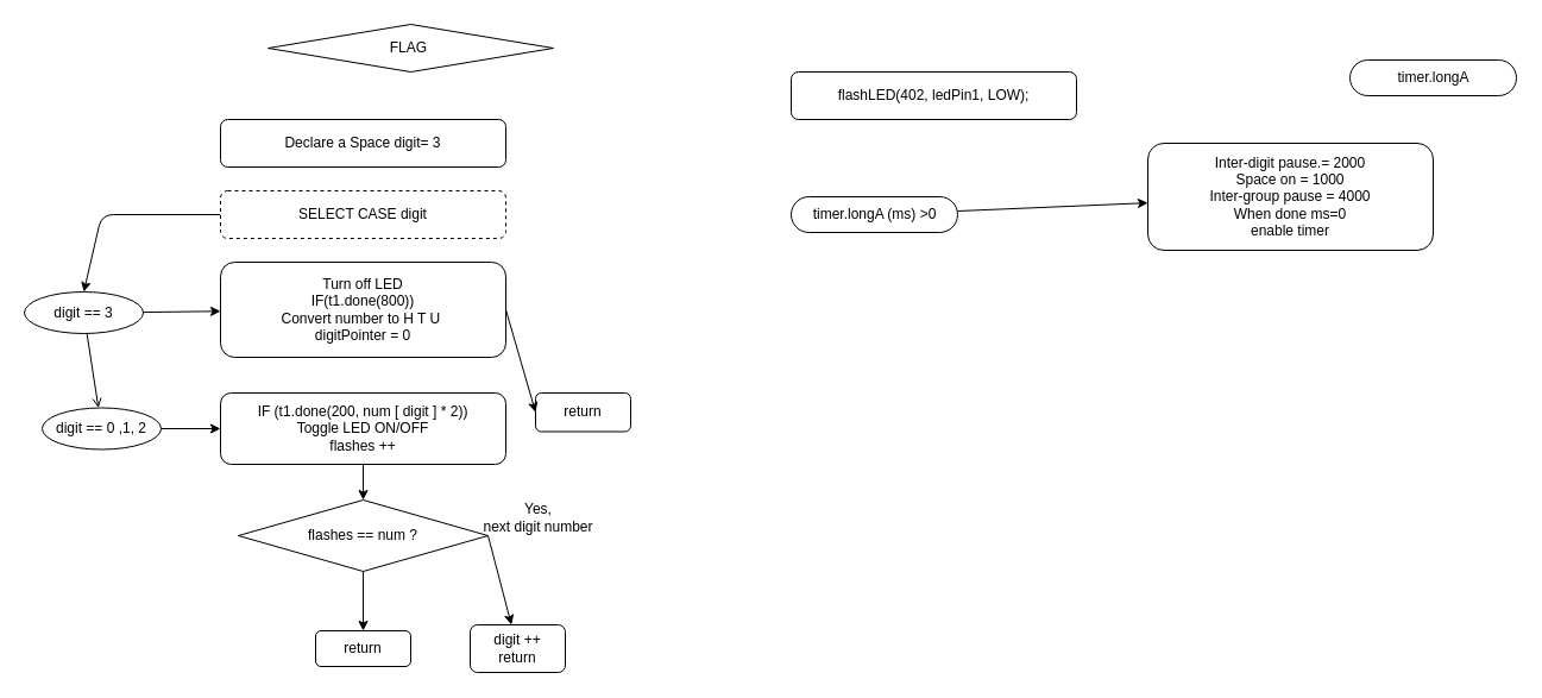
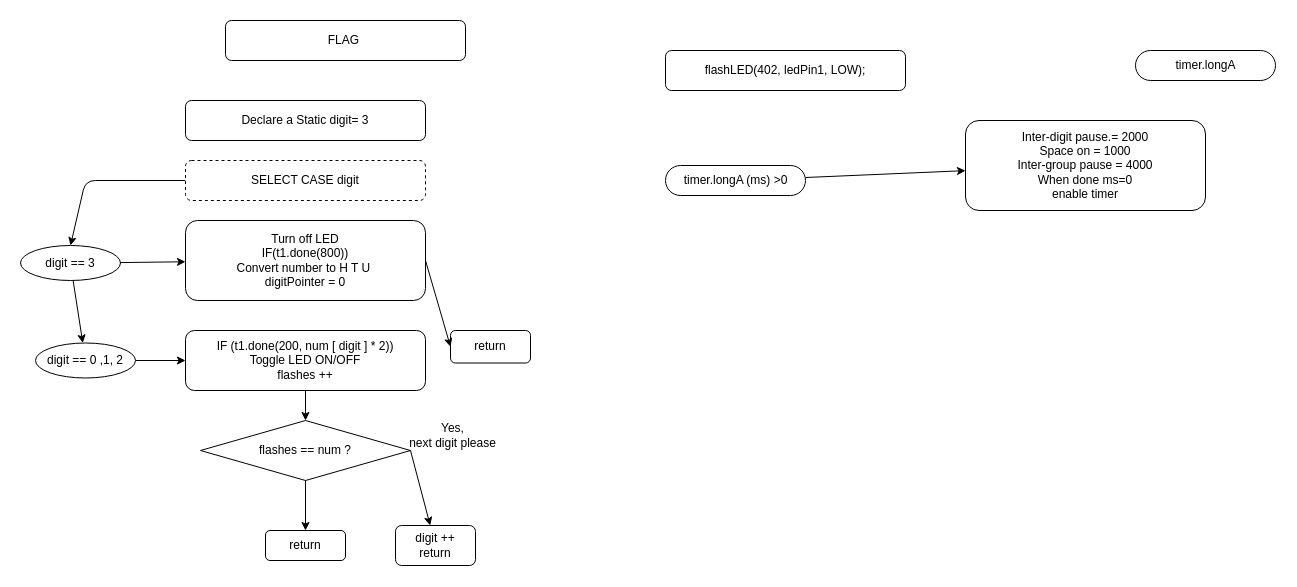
  <mxCell id="0" />
  <mxCell id="1" parent="0" />
  <mxCell id="2" value="digit&amp;nbsp;++&lt;br&gt;return" style="rounded=1;whiteSpace=wrap;html=1;" parent="1" vertex="1"><mxGeometry x="395" y="525" width="80" height="40" as="geometry" /></mxCell>
  <mxCell id="3" value="return" style="rounded=1;whiteSpace=wrap;html=1;" parent="1" vertex="1"><mxGeometry x="450" y="330" width="80" height="32.5" as="geometry" /></mxCell>
  <mxCell id="4" value="return" style="rounded=1;whiteSpace=wrap;html=1;" parent="1" vertex="1"><mxGeometry x="265" y="530" width="80" height="30" as="geometry" /></mxCell>
  <mxCell id="5" value="" style="edgeStyle=none;html=1;" parent="1" source="6" target="20" edge="1"><mxGeometry relative="1" as="geometry" /></mxCell>
  <mxCell id="6" value="IF (t1.done(200, num [ digit ] * 2))&lt;br&gt;Toggle LED ON/OFF&lt;br&gt;flashes ++" style="rounded=1;whiteSpace=wrap;html=1;" parent="1" vertex="1"><mxGeometry x="185" y="330" width="240" height="60" as="geometry" /></mxCell>
  <mxCell id="7" style="edgeStyle=none;html=1;entryX=0.5;entryY=0;entryDx=0;entryDy=0;exitX=0;exitY=0.5;exitDx=0;exitDy=0;" parent="1" source="8" target="15" edge="1"><mxGeometry relative="1" as="geometry"><Array as="points"><mxPoint x="85" y="180" /></Array></mxGeometry></mxCell>
  <mxCell id="8" value="SELECT CASE digit" style="rounded=1;whiteSpace=wrap;html=1;dashed=1;" parent="1" vertex="1"><mxGeometry x="185" y="160" width="240" height="40" as="geometry" /></mxCell>
- <mxCell id="9" value="Declare a Space digit= 3" style="rounded=1;whiteSpace=wrap;html=1;" parent="1" vertex="1"><mxGeometry x="185" y="100" width="240" height="40" as="geometry" /></mxCell>
+ <mxCell id="9" value="Declare a Static digit= 3" style="rounded=1;whiteSpace=wrap;html=1;" parent="1" vertex="1"><mxGeometry x="185" y="100" width="240" height="40" as="geometry" /></mxCell>
  <mxCell id="10" value="" style="edgeStyle=none;html=1;entryX=0;entryY=0.5;entryDx=0;entryDy=0;exitX=1;exitY=0.5;exitDx=0;exitDy=0;" parent="1" source="11" target="3" edge="1"><mxGeometry relative="1" as="geometry"><mxPoint x="485" y="260" as="targetPoint" /></mxGeometry></mxCell>
  <mxCell id="11" value="Turn off LED&lt;br&gt;IF(t1.done(800))&lt;br&gt;Convert number to H T U&amp;nbsp;&lt;br&gt;digitPointer = 0" style="rounded=1;whiteSpace=wrap;html=1;" parent="1" vertex="1"><mxGeometry x="185" y="220" width="240" height="80" as="geometry" /></mxCell>
  <mxCell id="12" value="" style="edgeStyle=none;html=1;exitX=1;exitY=0.5;exitDx=0;exitDy=0;" parent="1" source="20" target="2" edge="1"><mxGeometry relative="1" as="geometry" /></mxCell>
  <mxCell id="13" value="" style="edgeStyle=none;html=1;" parent="1" source="15" target="11" edge="1"><mxGeometry relative="1" as="geometry" /></mxCell>
- <mxCell id="14" value="" style="edgeStyle=none;html=1;endArrow=open;" parent="1" source="15" target="17" edge="1"><mxGeometry relative="1" as="geometry" /></mxCell>
+ <mxCell id="14" value="" style="edgeStyle=none;html=1;" parent="1" source="15" target="17" edge="1"><mxGeometry relative="1" as="geometry" /></mxCell>
  <mxCell id="15" value="digit&amp;nbsp;== 3" style="ellipse;whiteSpace=wrap;html=1;" parent="1" vertex="1"><mxGeometry x="20" y="245" width="100" height="35" as="geometry" /></mxCell>
  <mxCell id="16" value="" style="edgeStyle=none;html=1;" parent="1" source="17" target="6" edge="1"><mxGeometry relative="1" as="geometry" /></mxCell>
  <mxCell id="17" value="digit&amp;nbsp;== 0 ,1, 2" style="ellipse;whiteSpace=wrap;html=1;" parent="1" vertex="1"><mxGeometry x="35" y="342.5" width="100" height="35" as="geometry" /></mxCell>
- <mxCell id="18" value="Yes,&lt;br&gt;next digit number" style="text;strokeColor=none;align=center;fillColor=none;html=1;verticalAlign=middle;whiteSpace=wrap;rounded=0;" parent="1" vertex="1"><mxGeometry x="375" y="420" width="155" height="30" as="geometry" /></mxCell>
+ <mxCell id="18" value="Yes,&lt;br&gt;next digit please" style="text;strokeColor=none;align=center;fillColor=none;html=1;verticalAlign=middle;whiteSpace=wrap;rounded=0;" parent="1" vertex="1"><mxGeometry x="375" y="420" width="155" height="30" as="geometry" /></mxCell>
  <mxCell id="19" value="" style="edgeStyle=none;html=1;" parent="1" source="20" target="4" edge="1"><mxGeometry relative="1" as="geometry" /></mxCell>
  <mxCell id="20" value="flashes == num ?" style="rhombus;whiteSpace=wrap;html=1;" parent="1" vertex="1"><mxGeometry x="200" y="420" width="210" height="60" as="geometry" /></mxCell>
- <mxCell id="21" value="flashLED(402, ledPin1, LOW);" style="rounded=1;whiteSpace=wrap;html=1;" parent="1" vertex="1"><mxGeometry x="665" y="60" width="240" height="40" as="geometry" /></mxCell>
+ <mxCell id="21" value="flashLED(402, ledPin1, LOW);" style="rounded=1;whiteSpace=wrap;html=1;" parent="1" vertex="1"><mxGeometry x="665" y="50" width="240" height="40" as="geometry" /></mxCell>
  <mxCell id="22" value="Inter-digit pause.= 2000&lt;br&gt;Space on = 1000&lt;br&gt;Inter-group pause = 4000&lt;br&gt;When done ms=0&lt;br&gt;enable timer" style="rounded=1;whiteSpace=wrap;html=1;" parent="1" vertex="1"><mxGeometry x="965" y="120" width="240" height="90" as="geometry" /></mxCell>
- <mxCell id="23" value="FLAG&amp;nbsp;" style="rhombus;whiteSpace=wrap;html=1;" parent="1" vertex="1"><mxGeometry x="225" width="240" height="40" as="geometry" y="20" /></mxCell>
+ <mxCell id="23" value="FLAG&amp;nbsp;" style="rounded=1;whiteSpace=wrap;html=1;" parent="1" vertex="1"><mxGeometry x="225" width="240" height="40" as="geometry" y="20" /></mxCell>
  <mxCell id="24" value="timer.longA" style="html=1;dashed=0;whitespace=wrap;shape=mxgraph.dfd.start" parent="1" vertex="1"><mxGeometry x="1135" y="50" width="140" height="30" as="geometry" /></mxCell>
  <mxCell id="25" value="" style="edgeStyle=none;html=1;" parent="1" source="26" target="22" edge="1"><mxGeometry relative="1" as="geometry" /></mxCell>
  <mxCell id="26" value="timer.longA (ms) &amp;gt;0" style="html=1;dashed=0;whitespace=wrap;shape=mxgraph.dfd.start" parent="1" vertex="1"><mxGeometry x="665" y="165" width="140" height="30" as="geometry" /></mxCell>
